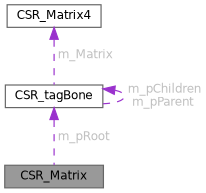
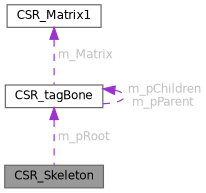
  digraph {
    node [color=gray40 fillcolor=white fontname=Helvetica fontsize=10 shape=box style=filled]
    edge [color=darkorchid3 dir=back fontcolor=grey fontname=Helvetica fontsize=10 labelfontname=Helvetica labelfontsize=10 style=dashed]
-   n1 [fillcolor=grey60 fontcolor=black height=0.2 label=CSR_Matrix width=0.4]
+   n1 [fillcolor=grey60 fontcolor=black height=0.2 label=CSR_Skeleton width=0.4]
    n2 [height=0.2 label=CSR_tagBone width=0.4]
-   n3 [height=0.2 label=CSR_Matrix4 width=0.4]
+   n3 [height=0.2 label=CSR_Matrix1 width=0.4]
    n2 -> n1 [label=" m_pRoot"]
    n2 -> n2 [label=" m_pChildren\nm_pParent"]
    n3 -> n2 [label=" m_Matrix"]
  }
